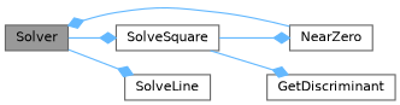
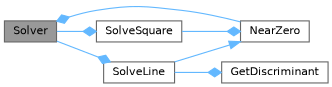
  digraph {
    rankdir=LR
    node [color=grey40 fillcolor=white fontname=Helvetica fontsize=10 shape=box style=filled]
    edge [arrowhead=diamond color=steelblue1 fontname=Helvetica fontsize=10 labelfontname=Helvetica labelfontsize=10 style=solid]
    n1 [color=gray40 fillcolor=grey60 fontcolor=black height=0.2 label=Solver width=0.4]
    n2 [height=0.2 label=SolveLine width=0.4]
    n3 [height=0.2 label=SolveSquare width=0.4]
    n4 [height=0.2 label=NearZero width=0.4]
    n5 [height=0.2 label=GetDiscriminant width=0.4]
    n1 -> n2
    n1 -> n3
+   n2 -> n4 [arrowhead=normal]
    n3 -> n4
-   n3 -> n5
+   n2 -> n5
    n4 -> n1
  }
